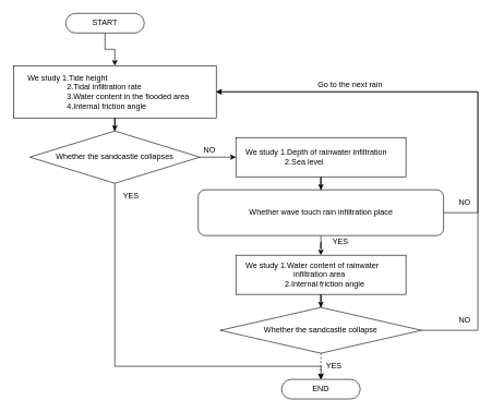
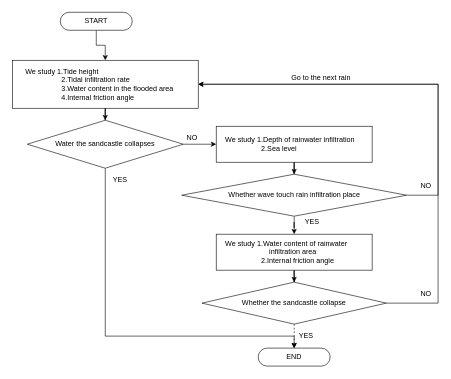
  <mxCell id="0" />
  <mxCell id="1" parent="0" />
  <mxCell id="2" style="edgeStyle=orthogonalEdgeStyle;rounded=0;orthogonalLoop=1;jettySize=auto;html=1;exitX=0.5;exitY=0;exitDx=0;exitDy=0;" edge="1" parent="1" source="4"><mxGeometry relative="1" as="geometry"><mxPoint x="175" y="100" as="targetPoint" /></mxGeometry></mxCell>
  <mxCell id="3" value="" style="edgeStyle=orthogonalEdgeStyle;rounded=0;orthogonalLoop=1;jettySize=auto;html=1;" edge="1" parent="1" source="4" target="10"><mxGeometry relative="1" as="geometry" /></mxCell>
  <mxCell id="4" value="&lt;div align=&quot;left&quot;&gt;&amp;nbsp;&amp;nbsp;&amp;nbsp;&amp;nbsp;&amp;nbsp; We study 1.Tide height&lt;/div&gt;&lt;div align=&quot;left&quot;&gt;&amp;nbsp;&amp;nbsp;&amp;nbsp;&amp;nbsp;&amp;nbsp;&amp;nbsp;&amp;nbsp;&amp;nbsp;&amp;nbsp;&amp;nbsp;&amp;nbsp;&amp;nbsp;&amp;nbsp;&amp;nbsp;&amp;nbsp;&amp;nbsp;&amp;nbsp;&amp;nbsp;&amp;nbsp;&amp;nbsp;&amp;nbsp;&amp;nbsp;&amp;nbsp; 2.Tidal infiltration rate&lt;/div&gt;&lt;div align=&quot;left&quot;&gt;&amp;nbsp;&amp;nbsp;&amp;nbsp;&amp;nbsp;&amp;nbsp;&amp;nbsp;&amp;nbsp;&amp;nbsp;&amp;nbsp;&amp;nbsp;&amp;nbsp;&amp;nbsp;&amp;nbsp;&amp;nbsp;&amp;nbsp;&amp;nbsp;&amp;nbsp;&amp;nbsp;&amp;nbsp;&amp;nbsp;&amp;nbsp;&amp;nbsp;&amp;nbsp; 3.Water content in the flooded area&lt;/div&gt;&lt;div align=&quot;left&quot;&gt;&amp;nbsp;&amp;nbsp;&amp;nbsp;&amp;nbsp;&amp;nbsp;&amp;nbsp;&amp;nbsp;&amp;nbsp;&amp;nbsp;&amp;nbsp;&amp;nbsp;&amp;nbsp;&amp;nbsp;&amp;nbsp;&amp;nbsp;&amp;nbsp;&amp;nbsp;&amp;nbsp;&amp;nbsp;&amp;nbsp;&amp;nbsp;&amp;nbsp;&amp;nbsp; 4.Internal friction angle&lt;br&gt;&lt;/div&gt;" style="rounded=0;whiteSpace=wrap;html=1;align=left;" vertex="1" parent="1"><mxGeometry y="100" width="310" height="80" as="geometry" x="20" /></mxCell>
  <mxCell id="5" style="edgeStyle=orthogonalEdgeStyle;rounded=0;orthogonalLoop=1;jettySize=auto;html=1;entryX=0.5;entryY=0;entryDx=0;entryDy=0;" edge="1" parent="1" source="6" target="4"><mxGeometry relative="1" as="geometry"><mxPoint x="170" y="100" as="targetPoint" /></mxGeometry></mxCell>
  <mxCell id="6" value="START" style="rounded=1;whiteSpace=wrap;html=1;arcSize=50;" vertex="1" parent="1"><mxGeometry x="100" y="20" width="120" height="30" as="geometry" /></mxCell>
  <mxCell id="7" value="END" style="rounded=1;whiteSpace=wrap;html=1;arcSize=50;" vertex="1" parent="1"><mxGeometry x="430" y="580" width="120" height="30" as="geometry" /></mxCell>
  <mxCell id="8" value="" style="edgeStyle=orthogonalEdgeStyle;rounded=0;orthogonalLoop=1;jettySize=auto;html=1;" edge="1" parent="1" source="10" target="12"><mxGeometry relative="1" as="geometry" /></mxCell>
  <mxCell id="9" style="edgeStyle=orthogonalEdgeStyle;rounded=0;orthogonalLoop=1;jettySize=auto;html=1;" edge="1" parent="1" source="10"><mxGeometry relative="1" as="geometry"><mxPoint x="490" y="580" as="targetPoint" /><Array as="points"><mxPoint x="175" y="560" /></Array></mxGeometry></mxCell>
- <mxCell id="10" value="Whether the sandcastle collapses" style="rhombus;whiteSpace=wrap;html=1;" vertex="1" parent="1"><mxGeometry x="45" y="200" width="260" height="80" as="geometry" /></mxCell>
+ <mxCell id="10" value="Water the sandcastle collapses" style="rhombus;whiteSpace=wrap;html=1;" vertex="1" parent="1"><mxGeometry x="45" y="200" width="260" height="80" as="geometry" /></mxCell>
  <mxCell id="11" style="edgeStyle=orthogonalEdgeStyle;rounded=0;orthogonalLoop=1;jettySize=auto;html=1;entryX=0.5;entryY=0;entryDx=0;entryDy=0;" edge="1" parent="1" source="12" target="16"><mxGeometry relative="1" as="geometry" /></mxCell>
  <mxCell id="12" value="&lt;div align=&quot;left&quot;&gt;&amp;nbsp;&amp;nbsp;&amp;nbsp; We study 1.Depth of rainwater infiltration&lt;/div&gt;&lt;div align=&quot;left&quot;&gt;&amp;nbsp;&amp;nbsp;&amp;nbsp;&amp;nbsp;&amp;nbsp;&amp;nbsp;&amp;nbsp;&amp;nbsp;&amp;nbsp;&amp;nbsp;&amp;nbsp;&amp;nbsp;&amp;nbsp;&amp;nbsp;&amp;nbsp;&amp;nbsp;&amp;nbsp;&amp;nbsp;&amp;nbsp;&amp;nbsp;&amp;nbsp; 2.Sea level&lt;br&gt;&lt;/div&gt;" style="rounded=0;whiteSpace=wrap;html=1;align=left;" vertex="1" parent="1"><mxGeometry x="360" y="210" width="260" height="60" as="geometry" /></mxCell>
  <mxCell id="13" value="NO" style="text;html=1;strokeColor=none;fillColor=none;align=center;verticalAlign=middle;whiteSpace=wrap;rounded=0;" vertex="1" parent="1"><mxGeometry x="300" y="220" width="40" height="20" as="geometry" /></mxCell>
  <mxCell id="14" style="edgeStyle=orthogonalEdgeStyle;rounded=0;orthogonalLoop=1;jettySize=auto;html=1;entryX=0.5;entryY=0;entryDx=0;entryDy=0;" edge="1" parent="1" source="16" target="18"><mxGeometry relative="1" as="geometry" /></mxCell>
  <mxCell id="15" style="edgeStyle=orthogonalEdgeStyle;rounded=0;orthogonalLoop=1;jettySize=auto;html=1;" edge="1" parent="1" source="16"><mxGeometry relative="1" as="geometry"><mxPoint x="330" y="140" as="targetPoint" /><Array as="points"><mxPoint x="730" y="325" /><mxPoint x="730" y="140" /></Array></mxGeometry></mxCell>
- <mxCell id="16" value="Whether wave touch rain infiltration place" style="whiteSpace=wrap;html=1;rounded=1;" vertex="1" parent="1"><mxGeometry x="302.5" y="290" width="375" height="70" as="geometry" /></mxCell>
+ <mxCell id="16" value="Whether wave touch rain infiltration place" style="rhombus;whiteSpace=wrap;html=1;" vertex="1" parent="1"><mxGeometry x="302.5" y="290" width="375" height="70" as="geometry" /></mxCell>
  <mxCell id="17" style="edgeStyle=orthogonalEdgeStyle;rounded=0;orthogonalLoop=1;jettySize=auto;html=1;entryX=0.5;entryY=0;entryDx=0;entryDy=0;" edge="1" parent="1" source="18" target="24"><mxGeometry relative="1" as="geometry" /></mxCell>
  <mxCell id="18" value="&lt;div align=&quot;left&quot;&gt;&amp;nbsp;&amp;nbsp;&amp;nbsp; We study 1.Water content of rainwater&lt;/div&gt;&lt;div align=&quot;left&quot;&gt;&amp;nbsp;&amp;nbsp;&amp;nbsp;&amp;nbsp;&amp;nbsp;&amp;nbsp;&amp;nbsp;&amp;nbsp;&amp;nbsp;&amp;nbsp;&amp;nbsp;&amp;nbsp;&amp;nbsp;&amp;nbsp;&amp;nbsp;&amp;nbsp;&amp;nbsp;&amp;nbsp;&amp;nbsp;&amp;nbsp;&amp;nbsp;&amp;nbsp;&amp;nbsp;&amp;nbsp;&amp;nbsp; infiltration area&lt;br&gt;&lt;/div&gt;&lt;div align=&quot;left&quot;&gt;&amp;nbsp;&amp;nbsp;&amp;nbsp;&amp;nbsp;&amp;nbsp;&amp;nbsp;&amp;nbsp;&amp;nbsp;&amp;nbsp;&amp;nbsp;&amp;nbsp;&amp;nbsp;&amp;nbsp;&amp;nbsp;&amp;nbsp;&amp;nbsp;&amp;nbsp;&amp;nbsp;&amp;nbsp;&amp;nbsp;&amp;nbsp; 2.Internal friction angle&lt;br&gt;&lt;/div&gt;" style="rounded=0;whiteSpace=wrap;html=1;align=left;" vertex="1" parent="1"><mxGeometry x="360" y="390" width="260" height="60" as="geometry" /></mxCell>
  <mxCell id="19" value="&lt;div&gt;YES&lt;/div&gt;" style="text;html=1;strokeColor=none;fillColor=none;align=center;verticalAlign=middle;whiteSpace=wrap;rounded=0;" vertex="1" parent="1"><mxGeometry x="500" y="360" width="40" height="20" as="geometry" /></mxCell>
  <mxCell id="20" value="NO" style="text;html=1;strokeColor=none;fillColor=none;align=center;verticalAlign=middle;whiteSpace=wrap;rounded=0;" vertex="1" parent="1"><mxGeometry x="690" y="300" width="40" height="20" as="geometry" /></mxCell>
  <mxCell id="21" value="Go to the next rain" style="text;html=1;strokeColor=none;fillColor=none;align=center;verticalAlign=middle;whiteSpace=wrap;rounded=0;" vertex="1" parent="1"><mxGeometry x="440" y="120" width="190" height="20" as="geometry" /></mxCell>
  <mxCell id="22" value="" style="edgeStyle=orthogonalEdgeStyle;rounded=0;orthogonalLoop=1;jettySize=auto;html=1;dashed=1;" edge="1" parent="1" source="24" target="7"><mxGeometry relative="1" as="geometry" /></mxCell>
  <mxCell id="23" style="edgeStyle=orthogonalEdgeStyle;rounded=0;orthogonalLoop=1;jettySize=auto;html=1;" edge="1" parent="1" source="24"><mxGeometry relative="1" as="geometry"><mxPoint x="330" y="140" as="targetPoint" /><Array as="points"><mxPoint x="730" y="505" /><mxPoint x="730" y="140" /></Array></mxGeometry></mxCell>
  <mxCell id="24" value="Whether the sandcastle collapse" style="rhombus;whiteSpace=wrap;html=1;" vertex="1" parent="1"><mxGeometry x="336.25" y="470" width="307.5" height="70" as="geometry" /></mxCell>
  <mxCell id="25" value="NO" style="text;html=1;strokeColor=none;fillColor=none;align=center;verticalAlign=middle;whiteSpace=wrap;rounded=0;" vertex="1" parent="1"><mxGeometry x="690" y="480" width="40" height="20" as="geometry" /></mxCell>
  <mxCell id="26" value="YES" style="text;html=1;strokeColor=none;fillColor=none;align=center;verticalAlign=middle;whiteSpace=wrap;rounded=0;" vertex="1" parent="1"><mxGeometry x="490" y="550" width="40" height="20" as="geometry" /></mxCell>
  <mxCell id="27" value="YES" style="text;html=1;strokeColor=none;fillColor=none;align=center;verticalAlign=middle;whiteSpace=wrap;rounded=0;" vertex="1" parent="1"><mxGeometry x="180" y="290" width="40" height="20" as="geometry" /></mxCell>
